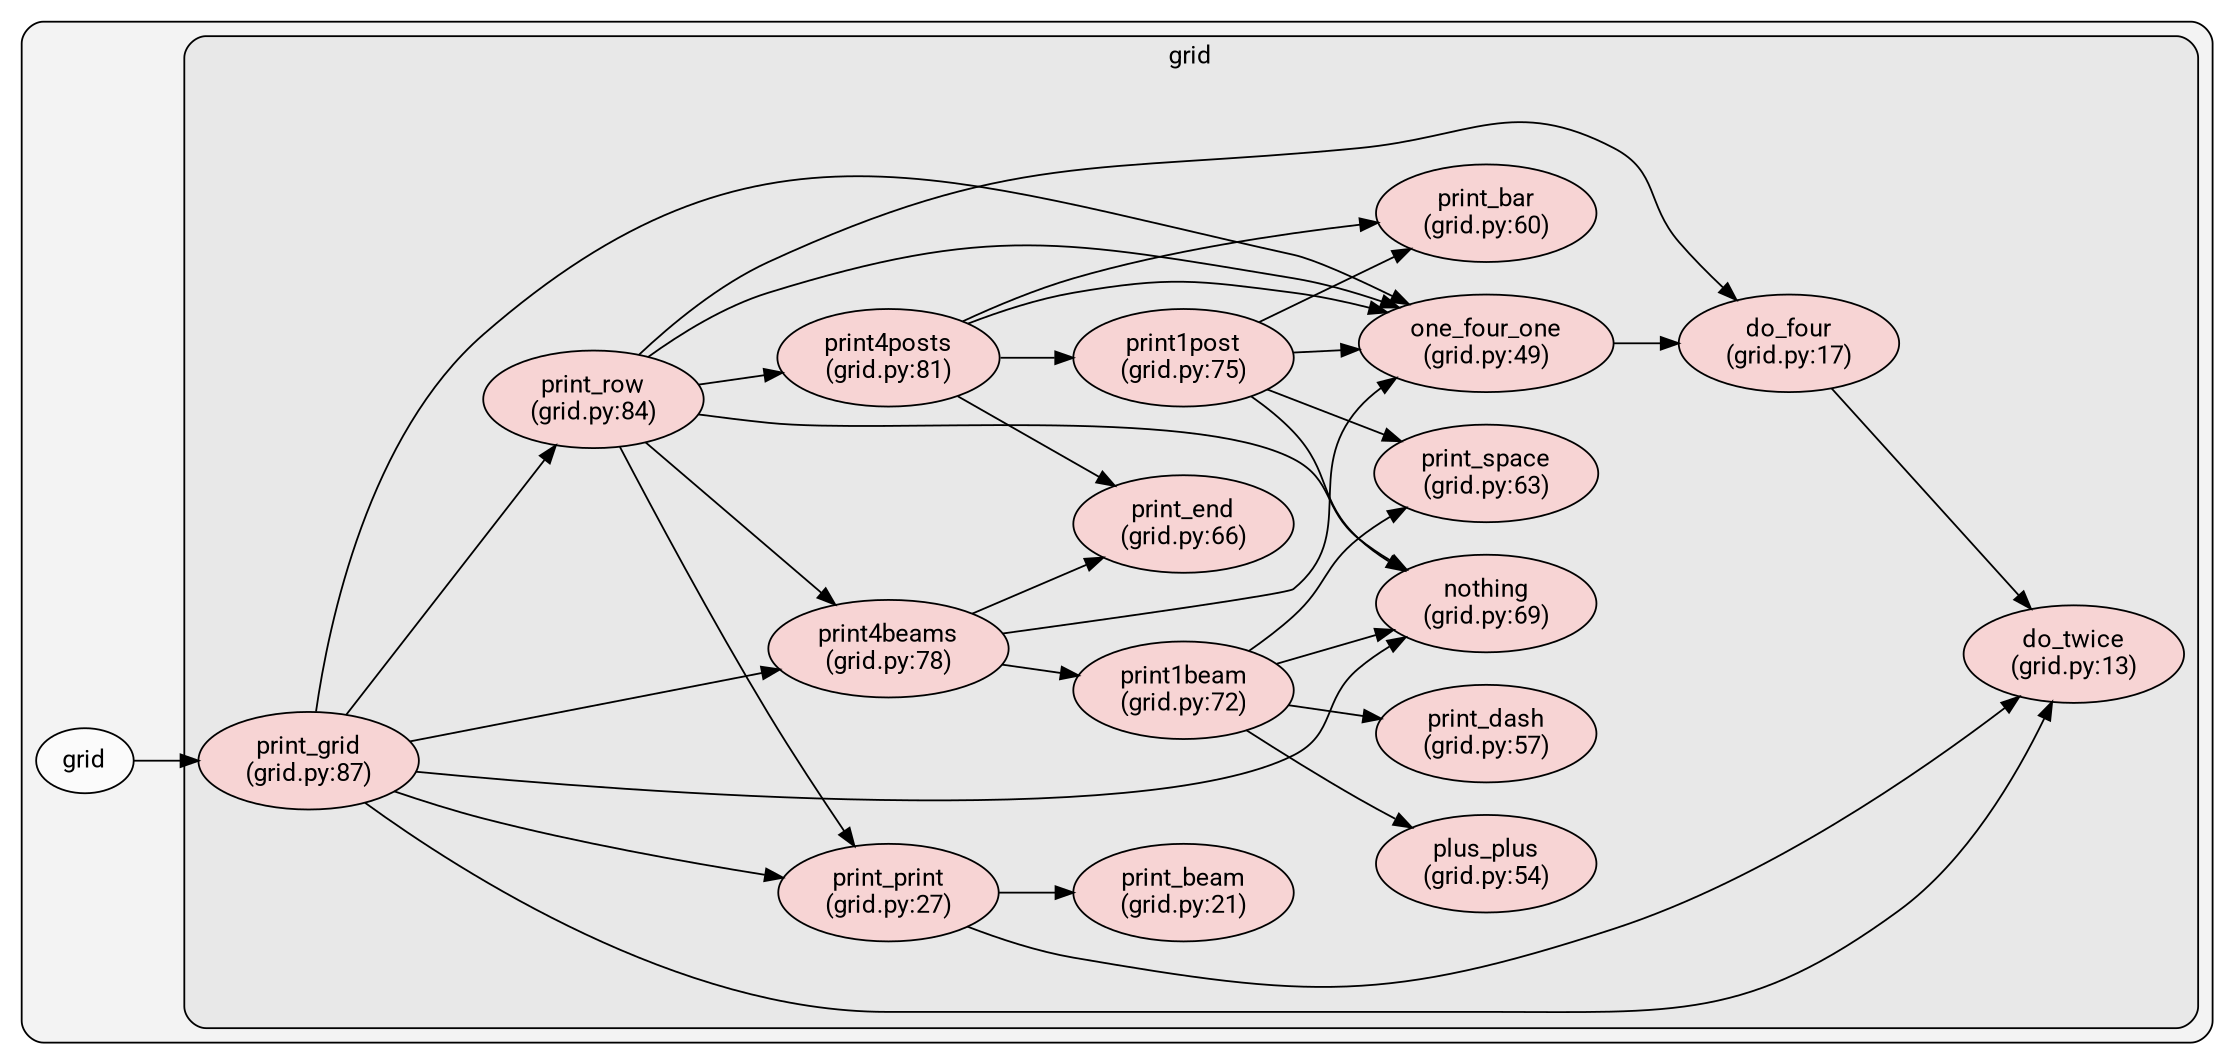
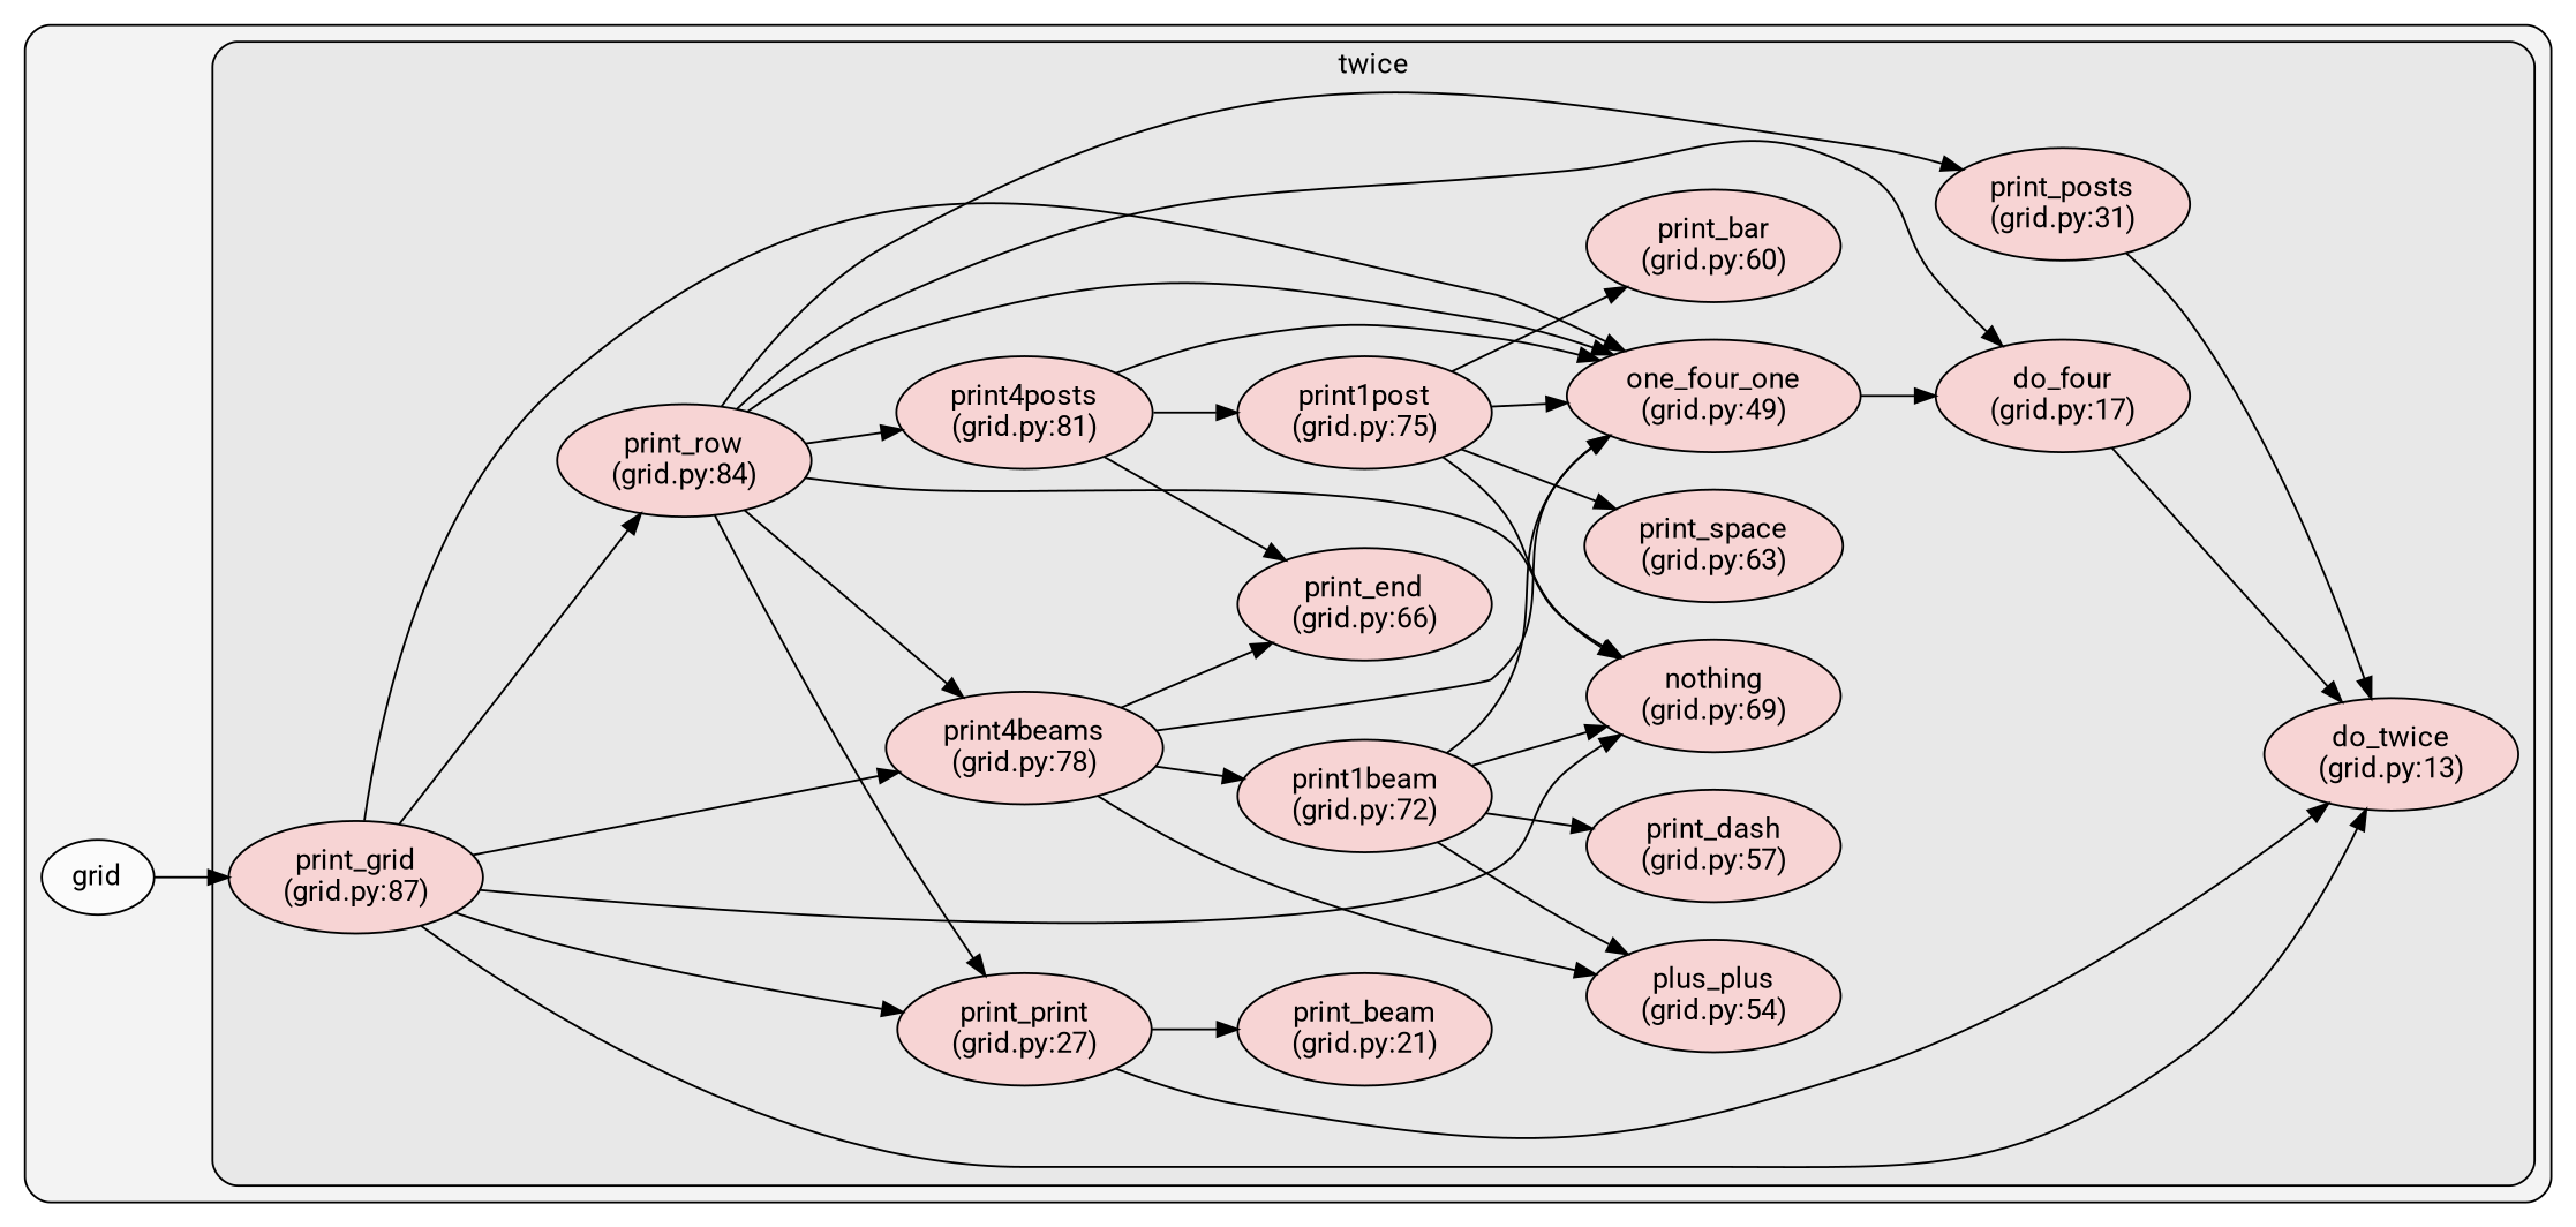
  digraph {
    clusterrank=local
    fontname=Roboto
    rankdir=LR
    node [fillcolor="#feccccb2" fontcolor="#000000" fontname=Roboto group=0 style=filled]
    edge [color="#000000" fontname=Roboto style=solid]
    n1 [label="do_four\n(grid.py:17)"]
    n2 [label="do_twice\n(grid.py:13)"]
    n3 [label="nothing\n(grid.py:69)"]
    n4 [label="one_four_one\n(grid.py:49)"]
    n5 [label="print1beam\n(grid.py:72)"]
    n6 [label="print1post\n(grid.py:75)"]
    n7 [label="print4beams\n(grid.py:78)"]
    n8 [label="print4posts\n(grid.py:81)"]
    n9 [label="print_bar\n(grid.py:60)"]
    n10 [label="print_beam\n(grid.py:21)"]
    n11 [label="print_print\n(grid.py:27)"]
    n12 [label="print_dash\n(grid.py:57)"]
    n13 [label="print_end\n(grid.py:66)"]
    n14 [label="print_grid\n(grid.py:87)"]
    n15 [label="plus_plus\n(grid.py:54)"]
+   n16 [label="print_posts\n(grid.py:31)"]
    n17 [label="print_row\n(grid.py:84)"]
    n18 [label="print_space\n(grid.py:63)"]
    n19 [fillcolor="#ffffffb2" label=grid]
    subgraph cluster_1 {
      fillcolor="#80808018"
      style="filled,rounded"
      n19
      subgraph cluster_2 {
        fillcolor="#80808018"
-       label=grid
+       label=twice
        style="filled,rounded"
        n1
        n2
        n3
        n4
        n5
        n6
        n7
        n8
        n9
        n10
        n11
        n12
        n13
        n14
        n15
+       n16
        n17
        n18
      }
    }
    n1 -> n2
    n4 -> n1
    n5 -> n3
-   n5 -> n18
+   n5 -> n4
    n5 -> n12
    n5 -> n15
    n6 -> n3
    n6 -> n4
    n6 -> n9
    n6 -> n18
    n7 -> n4
    n7 -> n5
    n7 -> n13
+   n7 -> n15
    n8 -> n4
    n8 -> n6
-   n8 -> n9
    n8 -> n13
    n11 -> n2
    n11 -> n10
    n14 -> n2
    n14 -> n3
    n14 -> n4
    n14 -> n7
    n14 -> n11
    n14 -> n17
+   n16 -> n2
    n17 -> n1
    n17 -> n3
    n17 -> n4
    n17 -> n7
    n17 -> n8
    n17 -> n11
+   n17 -> n16
    n19 -> n14
  }
